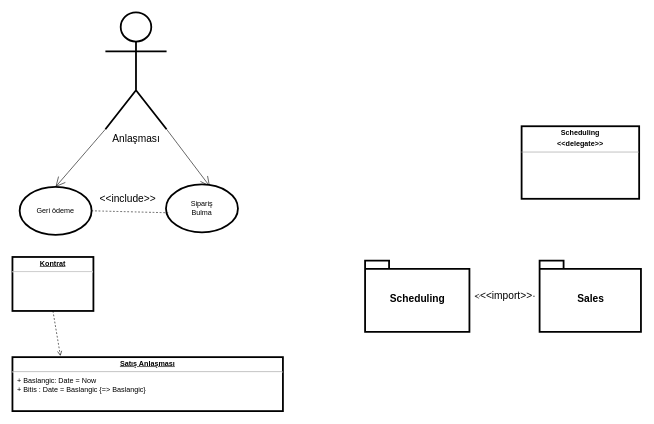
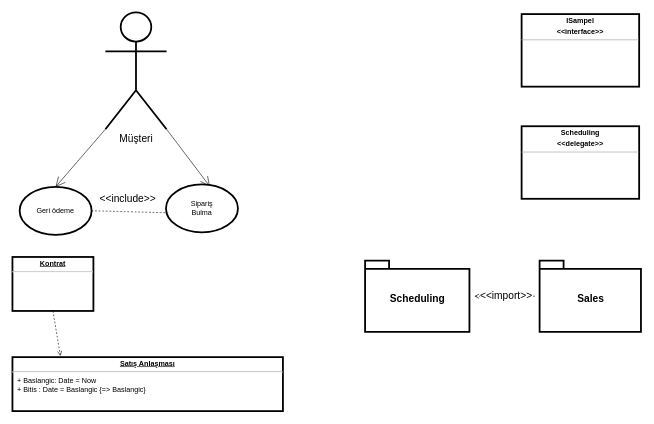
  <mxCell id="0" />
  <mxCell id="1" parent="0" />
  <mxCell id="2" style="edgeStyle=none;curved=1;rounded=0;orthogonalLoop=1;jettySize=auto;html=1;exitX=0;exitY=1;exitDx=0;exitDy=0;exitPerimeter=0;entryX=0.5;entryY=0;entryDx=0;entryDy=0;endArrow=open;startSize=14;endSize=14;sourcePerimeterSpacing=8;targetPerimeterSpacing=8;" edge="1" parent="1" source="4" target="5"><mxGeometry relative="1" as="geometry" /></mxCell>
  <mxCell id="3" style="edgeStyle=none;curved=1;rounded=0;orthogonalLoop=1;jettySize=auto;html=1;exitX=1;exitY=1;exitDx=0;exitDy=0;exitPerimeter=0;entryX=0.609;entryY=0.041;entryDx=0;entryDy=0;entryPerimeter=0;endArrow=open;startSize=14;endSize=14;sourcePerimeterSpacing=8;targetPerimeterSpacing=8;" edge="1" parent="1" source="4" target="6"><mxGeometry relative="1" as="geometry" /></mxCell>
- <mxCell id="4" value="&lt;font style=&quot;font-size: 17px;&quot;&gt;Anlaşması&lt;/font&gt;" style="shape=umlActor;verticalLabelPosition=bottom;verticalAlign=top;html=1;outlineConnect=0;hachureGap=4;strokeWidth=3;" vertex="1" parent="1"><mxGeometry x="175" y="20" width="102" height="195" as="geometry" /></mxCell>
+ <mxCell id="4" value="&lt;font style=&quot;font-size: 17px;&quot;&gt;Müşteri&lt;/font&gt;" style="shape=umlActor;verticalLabelPosition=bottom;verticalAlign=top;html=1;outlineConnect=0;hachureGap=4;strokeWidth=3;" vertex="1" parent="1"><mxGeometry x="175" y="20" width="102" height="195" as="geometry" /></mxCell>
  <mxCell id="5" value="Geri ödeme" style="ellipse;whiteSpace=wrap;html=1;hachureGap=4;strokeWidth=3;" vertex="1" parent="1"><mxGeometry x="32" y="311" width="120" height="80" as="geometry" /></mxCell>
  <mxCell id="6" value="Sipariş&lt;br&gt;Bulma" style="ellipse;whiteSpace=wrap;html=1;hachureGap=4;strokeWidth=3;" vertex="1" parent="1"><mxGeometry x="276" y="307" width="120" height="80" as="geometry" /></mxCell>
  <mxCell id="7" value="" style="endArrow=none;html=1;rounded=0;dashed=1;fontSize=17;sourcePerimeterSpacing=8;targetPerimeterSpacing=8;curved=1;exitX=1;exitY=0.5;exitDx=0;exitDy=0;entryX=0.031;entryY=0.591;entryDx=0;entryDy=0;entryPerimeter=0;" edge="1" parent="1" source="5" target="6"><mxGeometry width="50" height="50" relative="1" as="geometry"><mxPoint x="263" y="592" as="sourcePoint" /><mxPoint x="313" y="542" as="targetPoint" /></mxGeometry></mxCell>
  <mxCell id="8" value="&amp;lt;&amp;lt;include&amp;gt;&amp;gt;" style="edgeLabel;html=1;align=center;verticalAlign=middle;resizable=0;points=[];fontSize=17;" vertex="1" connectable="0" parent="7"><mxGeometry x="-0.227" y="-1" relative="1" as="geometry"><mxPoint x="11" y="-22" as="offset" /></mxGeometry></mxCell>
  <mxCell id="9" value="Scheduling" style="shape=folder;fontStyle=1;spacingTop=10;tabWidth=40;tabHeight=14;tabPosition=left;html=1;hachureGap=4;fontSize=17;strokeWidth=3;" vertex="1" parent="1"><mxGeometry x="608" y="434" width="174" height="119" as="geometry" /></mxCell>
  <mxCell id="10" value="" style="edgeStyle=none;rounded=0;orthogonalLoop=1;jettySize=auto;html=1;dashed=1;fontSize=17;endArrow=open;sourcePerimeterSpacing=8;targetPerimeterSpacing=8;" edge="1" parent="1" source="12" target="9"><mxGeometry relative="1" as="geometry" /></mxCell>
  <mxCell id="11" value="&amp;lt;&amp;lt;import&amp;gt;&amp;gt;" style="edgeLabel;html=1;align=center;verticalAlign=middle;resizable=0;points=[];fontSize=17;" vertex="1" connectable="0" parent="10"><mxGeometry x="0.21" y="-2" relative="1" as="geometry"><mxPoint x="12" y="1" as="offset" /></mxGeometry></mxCell>
  <mxCell id="12" value="Sales" style="shape=folder;fontStyle=1;spacingTop=10;tabWidth=40;tabHeight=14;tabPosition=left;html=1;hachureGap=4;fontSize=17;strokeWidth=3;" vertex="1" parent="1"><mxGeometry x="899" y="434" width="169" height="119" as="geometry" /></mxCell>
  <mxCell id="13" value="&lt;p style=&quot;margin:0px;margin-top:4px;text-align:center;&quot;&gt;&lt;b&gt;Scheduling&lt;/b&gt;&lt;/p&gt;&lt;p style=&quot;margin:0px;margin-top:4px;text-align:center;&quot;&gt;&lt;b&gt;&amp;lt;&amp;lt;delegate&amp;gt;&amp;gt;&lt;/b&gt;&lt;/p&gt;&lt;hr size=&quot;1&quot;&gt;&lt;p style=&quot;margin:0px;margin-left:4px;&quot;&gt;&lt;br&gt;&lt;/p&gt;" style="verticalAlign=top;align=left;overflow=fill;fontSize=12;fontFamily=Helvetica;html=1;hachureGap=4;strokeWidth=3;" vertex="1" parent="1"><mxGeometry x="869" y="210" width="196" height="121" as="geometry" /></mxCell>
+ <mxCell id="14" value="&lt;p style=&quot;margin:0px;margin-top:4px;text-align:center;&quot;&gt;&lt;b&gt;ISampel&lt;/b&gt;&lt;/p&gt;&lt;p style=&quot;margin:0px;margin-top:4px;text-align:center;&quot;&gt;&lt;b&gt;&amp;lt;&amp;lt;interface&amp;gt;&amp;gt;&lt;/b&gt;&lt;/p&gt;&lt;hr size=&quot;1&quot;&gt;&lt;p style=&quot;margin:0px;margin-left:4px;&quot;&gt;&lt;br&gt;&lt;/p&gt;" style="verticalAlign=top;align=left;overflow=fill;fontSize=12;fontFamily=Helvetica;html=1;hachureGap=4;strokeWidth=3;" vertex="1" parent="1"><mxGeometry x="869" y="23" width="196" height="121" as="geometry" /></mxCell>
  <mxCell id="15" style="edgeStyle=none;rounded=0;orthogonalLoop=1;jettySize=auto;html=1;exitX=0.5;exitY=1;exitDx=0;exitDy=0;dashed=1;fontSize=17;endArrow=open;sourcePerimeterSpacing=8;targetPerimeterSpacing=8;" edge="1" parent="1" source="16"><mxGeometry relative="1" as="geometry"><mxPoint x="100" y="593" as="targetPoint" /></mxGeometry></mxCell>
  <mxCell id="16" value="&lt;p style=&quot;margin:0px;margin-top:4px;text-align:center;text-decoration:underline;&quot;&gt;&lt;b&gt;Kontrat&lt;/b&gt;&lt;/p&gt;&lt;hr&gt;&lt;p style=&quot;margin:0px;margin-left:8px;&quot;&gt;&lt;br&gt;&lt;/p&gt;" style="verticalAlign=top;align=left;overflow=fill;fontSize=12;fontFamily=Helvetica;html=1;hachureGap=4;strokeWidth=3;" vertex="1" parent="1"><mxGeometry x="20" y="428" width="135" height="90" as="geometry" /></mxCell>
  <mxCell id="17" value="&lt;p style=&quot;margin:0px;margin-top:4px;text-align:center;text-decoration:underline;&quot;&gt;&lt;b&gt;Satış Anlaşması&lt;/b&gt;&lt;/p&gt;&lt;hr&gt;&lt;p style=&quot;margin:0px;margin-left:8px;&quot;&gt;+ Baslangic: Date = Now&lt;/p&gt;&lt;p style=&quot;margin:0px;margin-left:8px;&quot;&gt;+ Bitis : Date = Baslangic {=&amp;gt; Baslangic}&lt;/p&gt;" style="verticalAlign=top;align=left;overflow=fill;fontSize=12;fontFamily=Helvetica;html=1;hachureGap=4;strokeWidth=3;" vertex="1" parent="1"><mxGeometry x="20" y="595" width="451" height="90" as="geometry" /></mxCell>
